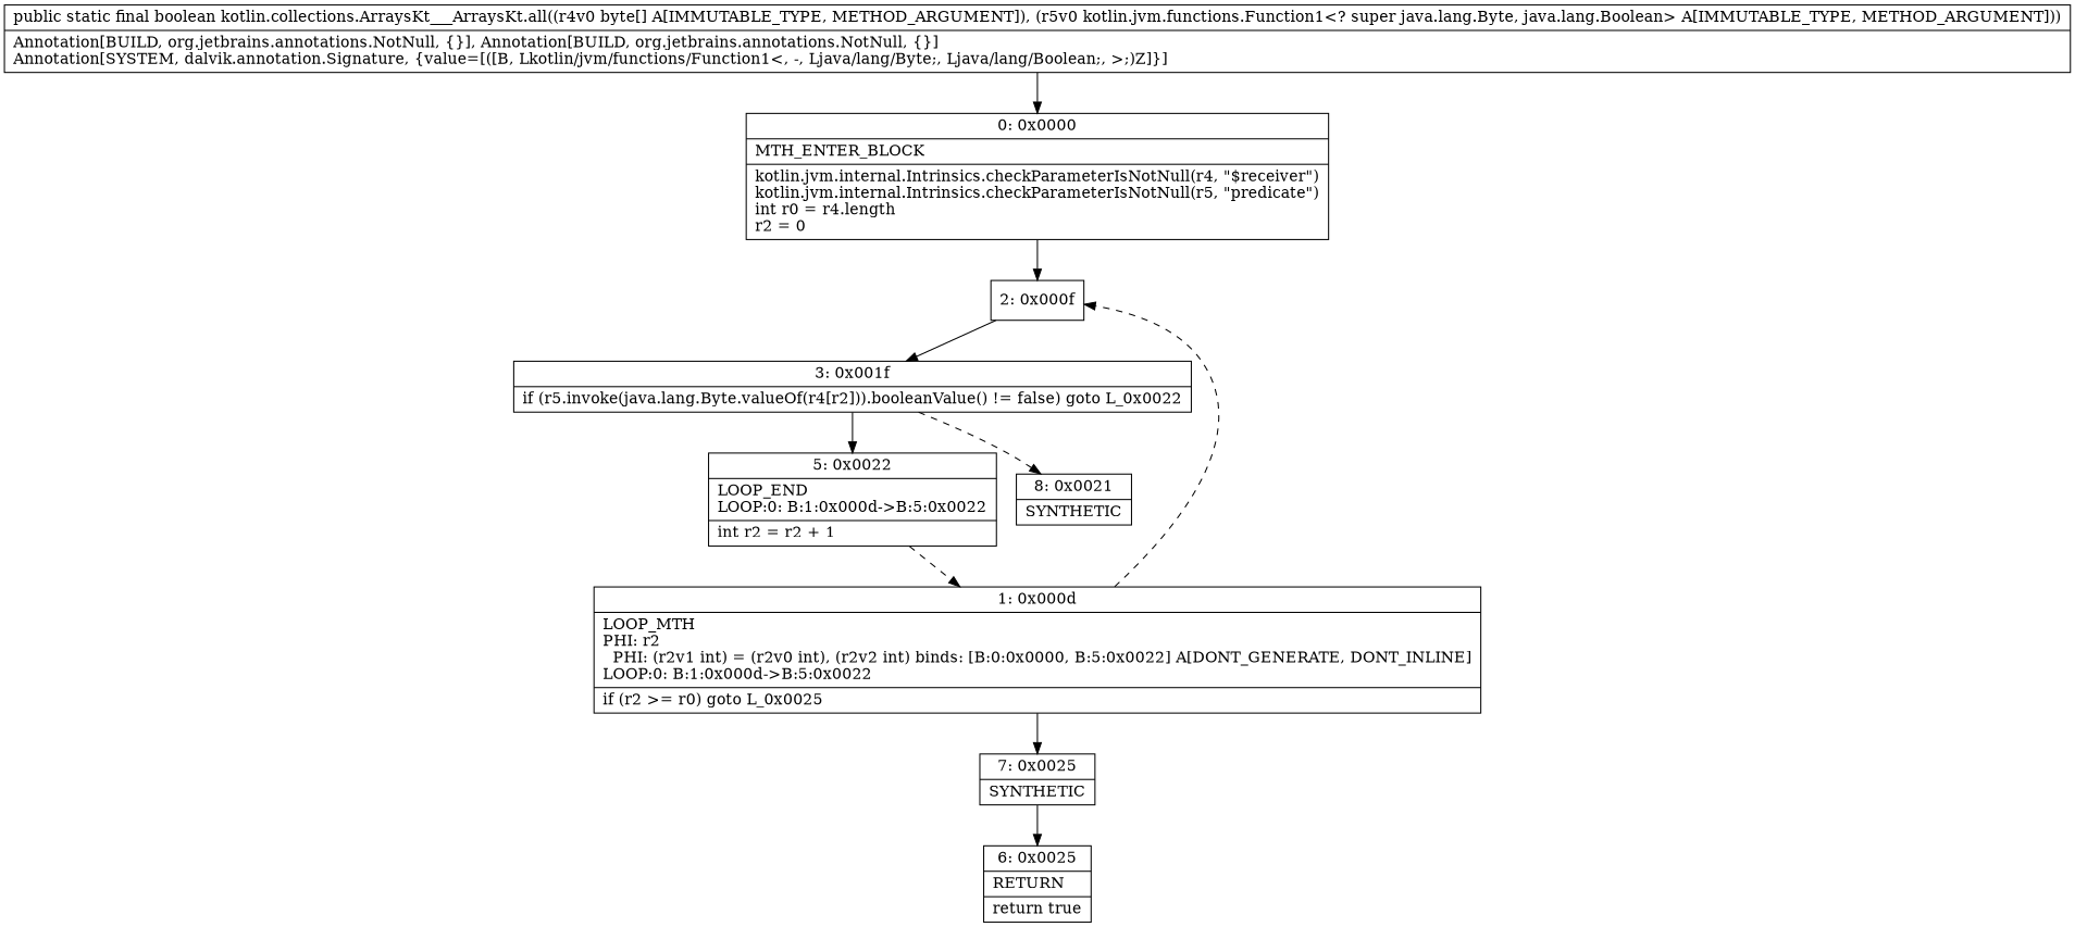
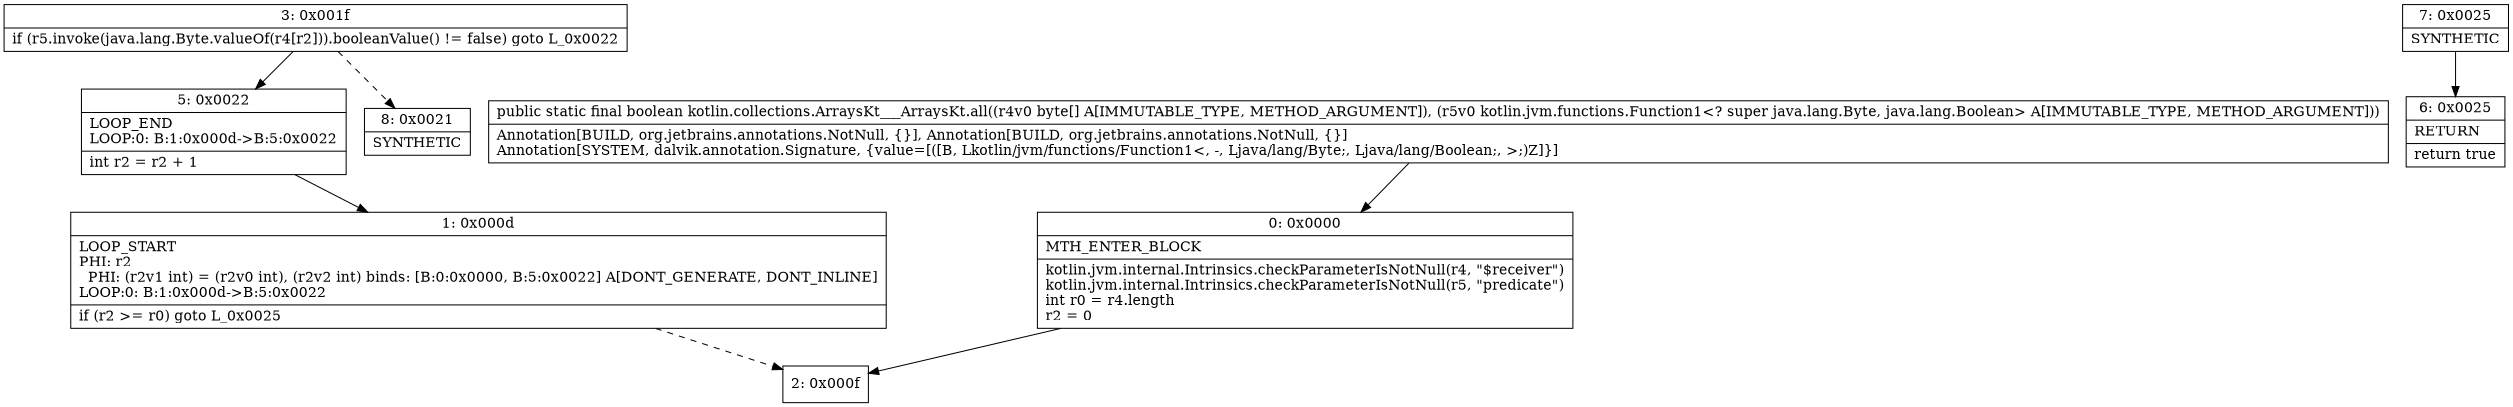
  digraph {
    node [shape=record]
    n1 [label="{0\:\ 0x0000|MTH_ENTER_BLOCK\l|kotlin.jvm.internal.Intrinsics.checkParameterIsNotNull(r4, \"$receiver\")\lkotlin.jvm.internal.Intrinsics.checkParameterIsNotNull(r5, \"predicate\")\lint r0 = r4.length\lr2 = 0\l}"]
    n2 [label="{2\:\ 0x000f}"]
-   n3 [label="{1\:\ 0x000d|LOOP_MTH\lPHI: r2 \l  PHI: (r2v1 int) = (r2v0 int), (r2v2 int) binds: [B:0:0x0000, B:5:0x0022] A[DONT_GENERATE, DONT_INLINE]\lLOOP:0: B:1:0x000d\-\>B:5:0x0022\l|if (r2 \>= r0) goto L_0x0025\l}"]
+   n3 [label="{1\:\ 0x000d|LOOP_START\lPHI: r2 \l  PHI: (r2v1 int) = (r2v0 int), (r2v2 int) binds: [B:0:0x0000, B:5:0x0022] A[DONT_GENERATE, DONT_INLINE]\lLOOP:0: B:1:0x000d\-\>B:5:0x0022\l|if (r2 \>= r0) goto L_0x0025\l}"]
    n4 [label="{7\:\ 0x0025|SYNTHETIC\l}"]
    n5 [label="{3\:\ 0x001f|if (r5.invoke(java.lang.Byte.valueOf(r4[r2])).booleanValue() != false) goto L_0x0022\l}"]
    n6 [label="{6\:\ 0x0025|RETURN\l|return true\l}"]
    n7 [label="{5\:\ 0x0022|LOOP_END\lLOOP:0: B:1:0x000d\-\>B:5:0x0022\l|int r2 = r2 + 1\l}"]
    n8 [label="{8\:\ 0x0021|SYNTHETIC\l}"]
    n9 [label="{public static final boolean kotlin.collections.ArraysKt___ArraysKt.all((r4v0 byte[] A[IMMUTABLE_TYPE, METHOD_ARGUMENT]), (r5v0 kotlin.jvm.functions.Function1\<? super java.lang.Byte, java.lang.Boolean\> A[IMMUTABLE_TYPE, METHOD_ARGUMENT]))  | Annotation[BUILD, org.jetbrains.annotations.NotNull, \{\}], Annotation[BUILD, org.jetbrains.annotations.NotNull, \{\}]\lAnnotation[SYSTEM, dalvik.annotation.Signature, \{value=[([B, Lkotlin\/jvm\/functions\/Function1\<, \-, Ljava\/lang\/Byte;, Ljava\/lang\/Boolean;, \>;)Z]\}]\l}"]
    n1 -> n2
-   n2 -> n5
    n3 -> n2 [style=dashed]
-   n3 -> n4
    n4 -> n6
    n5 -> n7
    n5 -> n8 [style=dashed]
-   n7 -> n3 [style=dashed]
+   n7 -> n3
    n9 -> n1
  }
